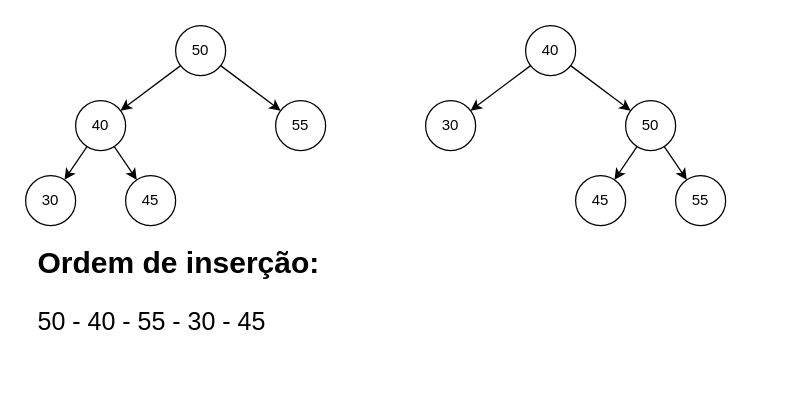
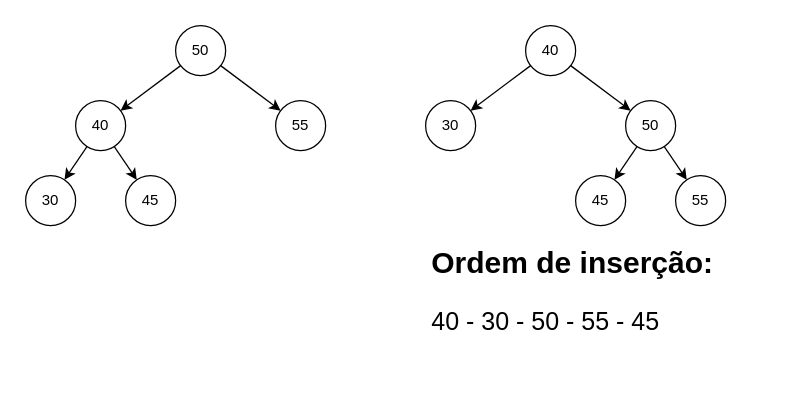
  <mxCell id="0" />
  <mxCell id="1" parent="0" />
  <mxCell id="2" value="" style="edgeStyle=none;html=1;" edge="1" parent="1" source="4" target="7"><mxGeometry relative="1" as="geometry" /></mxCell>
  <mxCell id="3" value="" style="edgeStyle=none;html=1;" edge="1" parent="1" source="4" target="10"><mxGeometry relative="1" as="geometry" /></mxCell>
  <mxCell id="4" value="50" style="ellipse;whiteSpace=wrap;html=1;aspect=fixed;" vertex="1" parent="1"><mxGeometry x="140" y="20" width="40" height="40" as="geometry" /></mxCell>
  <mxCell id="5" value="" style="edgeStyle=none;html=1;" edge="1" parent="1" source="7" target="8"><mxGeometry relative="1" as="geometry" /></mxCell>
  <mxCell id="6" value="" style="edgeStyle=none;html=1;" edge="1" parent="1" source="7" target="9"><mxGeometry relative="1" as="geometry" /></mxCell>
  <mxCell id="7" value="40" style="ellipse;whiteSpace=wrap;html=1;aspect=fixed;" vertex="1" parent="1"><mxGeometry x="60" y="80" width="40" height="40" as="geometry" /></mxCell>
  <mxCell id="8" value="30" style="ellipse;whiteSpace=wrap;html=1;aspect=fixed;" vertex="1" parent="1"><mxGeometry x="20" y="140" width="40" height="40" as="geometry" /></mxCell>
  <mxCell id="9" value="45" style="ellipse;whiteSpace=wrap;html=1;aspect=fixed;" vertex="1" parent="1"><mxGeometry x="100" y="140" width="40" height="40" as="geometry" /></mxCell>
  <mxCell id="10" value="55" style="ellipse;whiteSpace=wrap;html=1;aspect=fixed;" vertex="1" parent="1"><mxGeometry x="220" y="80" width="40" height="40" as="geometry" /></mxCell>
  <mxCell id="11" value="" style="edgeStyle=none;html=1;" edge="1" parent="1" source="13" target="16"><mxGeometry relative="1" as="geometry" /></mxCell>
  <mxCell id="12" value="" style="edgeStyle=none;html=1;" edge="1" parent="1" source="13" target="19"><mxGeometry relative="1" as="geometry" /></mxCell>
  <mxCell id="13" value="40" style="ellipse;whiteSpace=wrap;html=1;aspect=fixed;" vertex="1" parent="1"><mxGeometry x="420" y="20" width="40" height="40" as="geometry" /></mxCell>
  <mxCell id="14" value="" style="edgeStyle=none;html=1;" edge="1" parent="1" source="16" target="17"><mxGeometry relative="1" as="geometry" /></mxCell>
  <mxCell id="15" value="" style="edgeStyle=none;html=1;" edge="1" parent="1" source="16" target="18"><mxGeometry relative="1" as="geometry" /></mxCell>
  <mxCell id="16" value="50" style="ellipse;whiteSpace=wrap;html=1;aspect=fixed;" vertex="1" parent="1"><mxGeometry x="500" y="80" width="40" height="40" as="geometry" /></mxCell>
  <mxCell id="17" value="45" style="ellipse;whiteSpace=wrap;html=1;aspect=fixed;" vertex="1" parent="1"><mxGeometry x="460" y="140" width="40" height="40" as="geometry" /></mxCell>
  <mxCell id="18" value="55" style="ellipse;whiteSpace=wrap;html=1;aspect=fixed;" vertex="1" parent="1"><mxGeometry x="540" y="140" width="40" height="40" as="geometry" /></mxCell>
  <mxCell id="19" value="30" style="ellipse;whiteSpace=wrap;html=1;aspect=fixed;" vertex="1" parent="1"><mxGeometry x="340" y="80" width="40" height="40" as="geometry" /></mxCell>
- <mxCell id="20" value="&lt;h1&gt;Ordem de inserção:&lt;/h1&gt;&lt;p style=&quot;font-size: 20px&quot;&gt;50 - 40 - 55 - 30 - 45&amp;nbsp;&lt;/p&gt;" style="text;html=1;strokeColor=none;fillColor=none;spacing=5;spacingTop=-20;whiteSpace=wrap;overflow=hidden;rounded=0;" vertex="1" parent="1"><mxGeometry x="25" y="190" width="270" height="120" as="geometry" /></mxCell>
+ <mxCell id="21" value="&lt;h1&gt;Ordem de inserção:&lt;/h1&gt;&lt;p style=&quot;font-size: 20px&quot;&gt;40 - 30 - 50 - 55 - 45&amp;nbsp;&lt;/p&gt;" style="text;html=1;strokeColor=none;fillColor=none;spacing=5;spacingTop=-20;whiteSpace=wrap;overflow=hidden;rounded=0;" vertex="1" parent="1"><mxGeometry x="340" y="190" width="270" height="120" as="geometry" /></mxCell>
